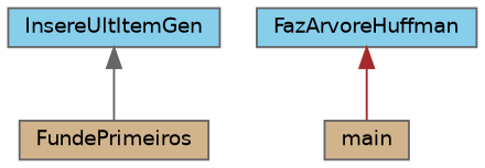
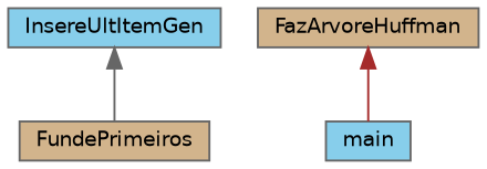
  digraph {
    rankdir=TB
    node [color=grey40 fillcolor=skyblue fontname=Helvetica fontsize=10 shape=box style=filled]
    edge [dir=back fontname=Helvetica fontsize=10 labelfontname=Helvetica labelfontsize=10 style=solid]
    n1 [color=gray40 fontcolor=black height=0.2 label=InsereUltItemGen width=0.4]
    n2 [fillcolor=tan height=0.2 label=FundePrimeiros width=0.4]
-   n3 [height=0.2 label=FazArvoreHuffman width=0.4]
-   n4 [fillcolor=tan height=0.2 label=main width=0.4]
+   n3 [fillcolor=tan height=0.2 label=FazArvoreHuffman width=0.4]
+   n4 [height=0.2 label=main width=0.4]
    n1 -> n2 [color=gray40]
    n3 -> n4 [color=brown]
  }
